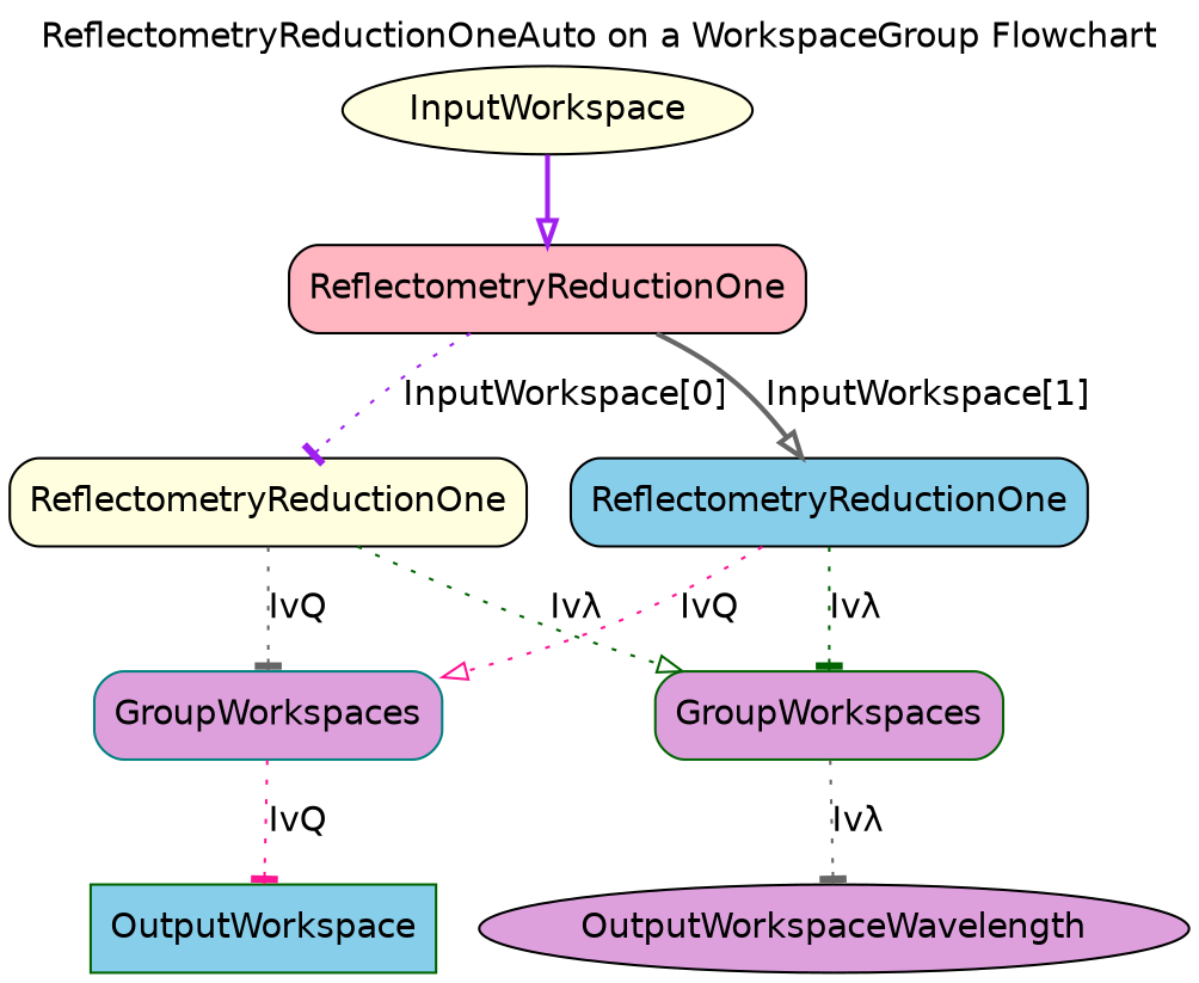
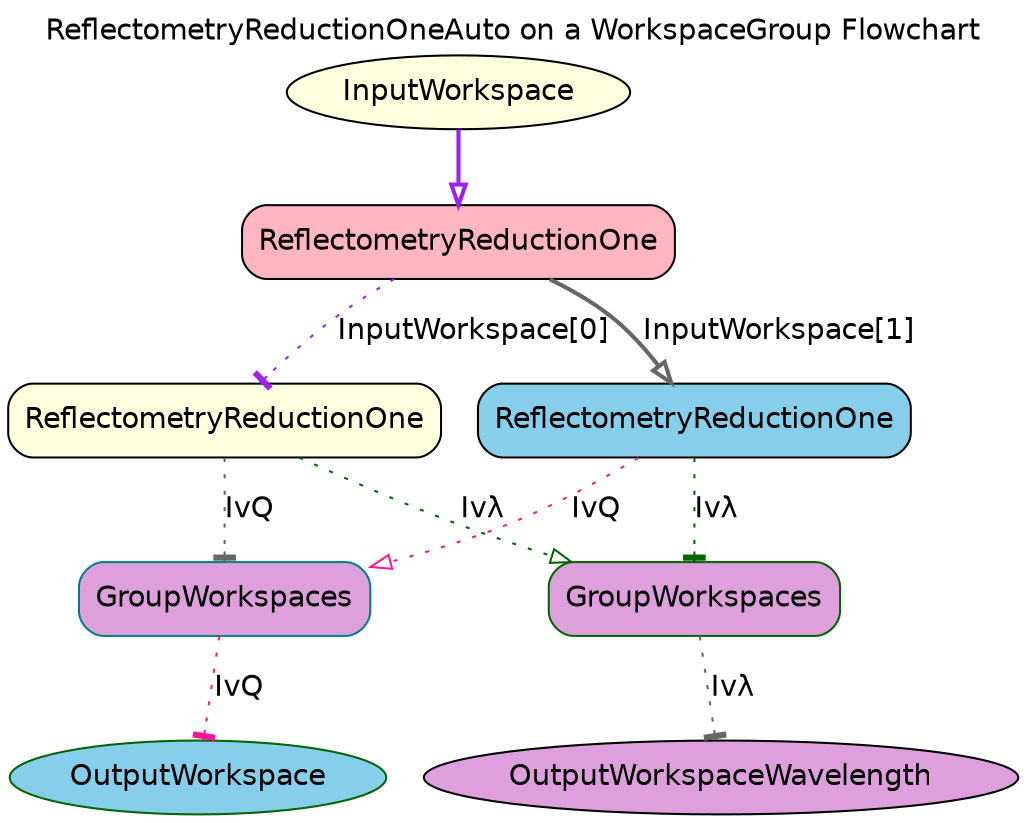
  digraph {
    fontname=Helvetica
    label="ReflectometryReductionOneAuto on a WorkspaceGroup Flowchart"
    labelloc=t
    node [color=black fillcolor=plum fontname=Helvetica shape=rectangle style="rounded,filled"]
    edge [arrowhead=tee color=gray40 fontname=Helvetica style=dotted]
    n1 [fillcolor=lightpink label=ReflectometryReductionOne]
    n2 [fillcolor=lightyellow label=ReflectometryReductionOne]
    n3 [fillcolor=skyblue label=ReflectometryReductionOne]
    n4 [color=teal label=GroupWorkspaces]
    n5 [color=darkgreen label=GroupWorkspaces]
    n6 [fillcolor=lightyellow label=InputWorkspace shape=oval style=filled]
    n7 [label=OutputWorkspaceWavelength shape=oval style=filled]
-   n8 [color=darkgreen fillcolor=skyblue label=OutputWorkspace shape=box style=filled]
+   n8 [color=darkgreen fillcolor=skyblue label=OutputWorkspace shape=oval style=filled]
    subgraph sub_1 {
      n1
      n2
      n3
      n4
      n5
    }
    subgraph sub_2 {
      n6
      n7
      n8
    }
    n1 -> n2 [color=purple label="InputWorkspace[0]"]
    n1 -> n3 [arrowhead=onormal label="InputWorkspace[1]" style=bold]
    n2 -> n4 [label=IvQ]
    n2 -> n5 [arrowhead=onormal color=darkgreen label="Iv&lambda;"]
    n3 -> n4 [arrowhead=onormal color=deeppink label=IvQ]
    n3 -> n5 [color=darkgreen label="Iv&lambda;"]
    n4 -> n8 [color=deeppink label=IvQ]
    n5 -> n7 [label="Iv&lambda;"]
    n6 -> n1 [arrowhead=onormal color=purple style=bold]
  }
